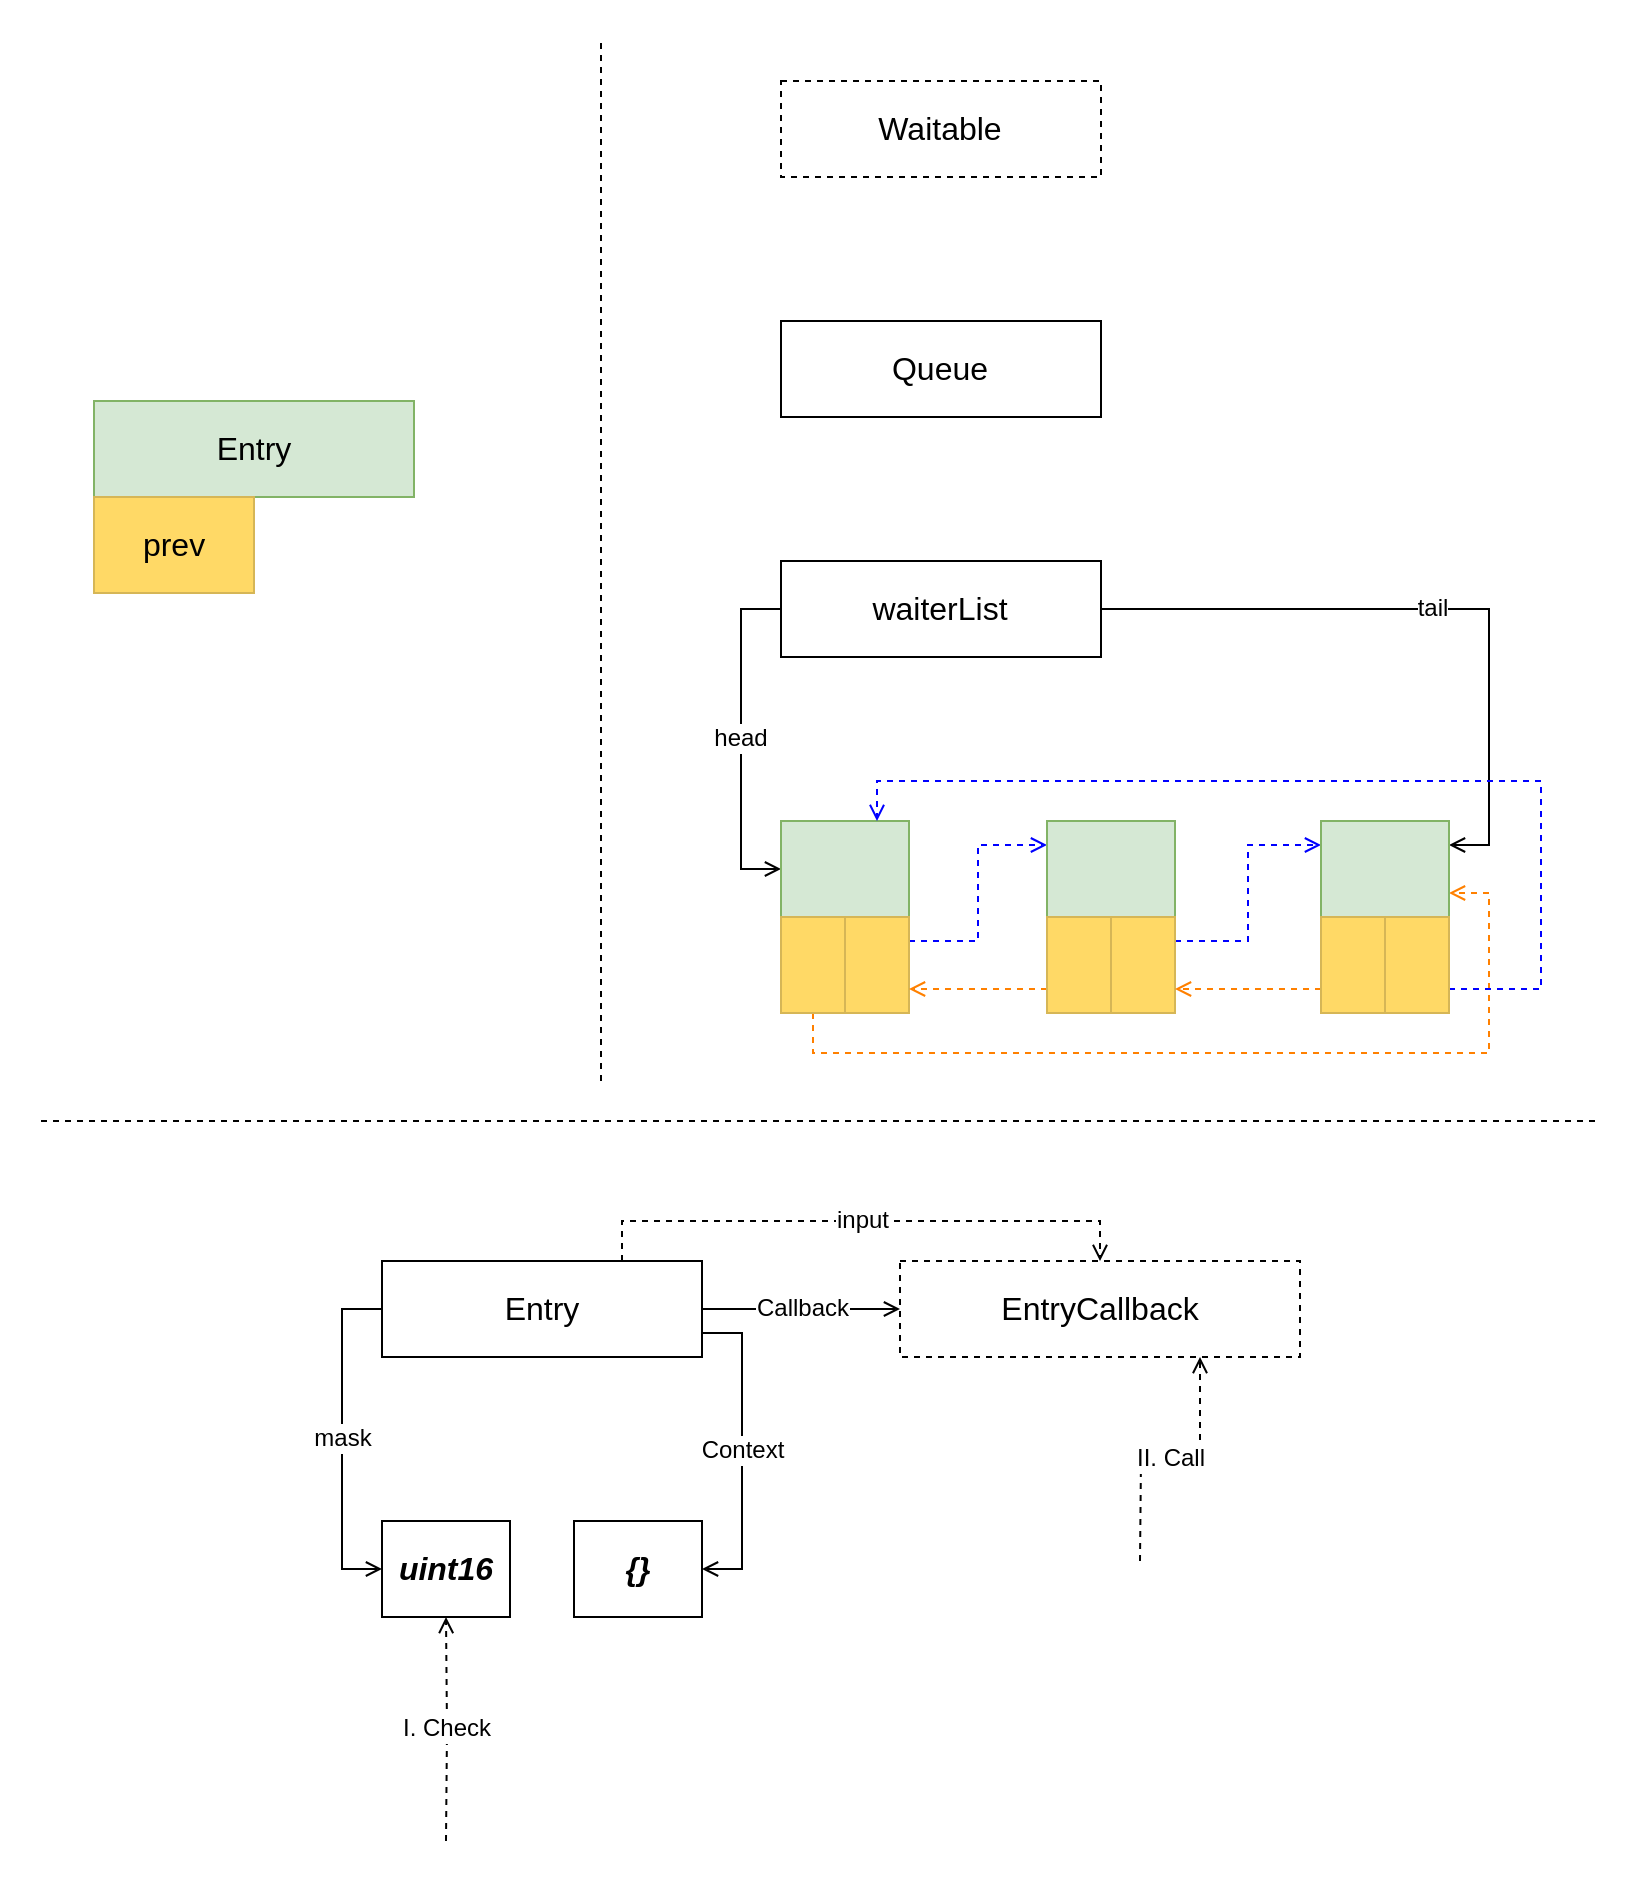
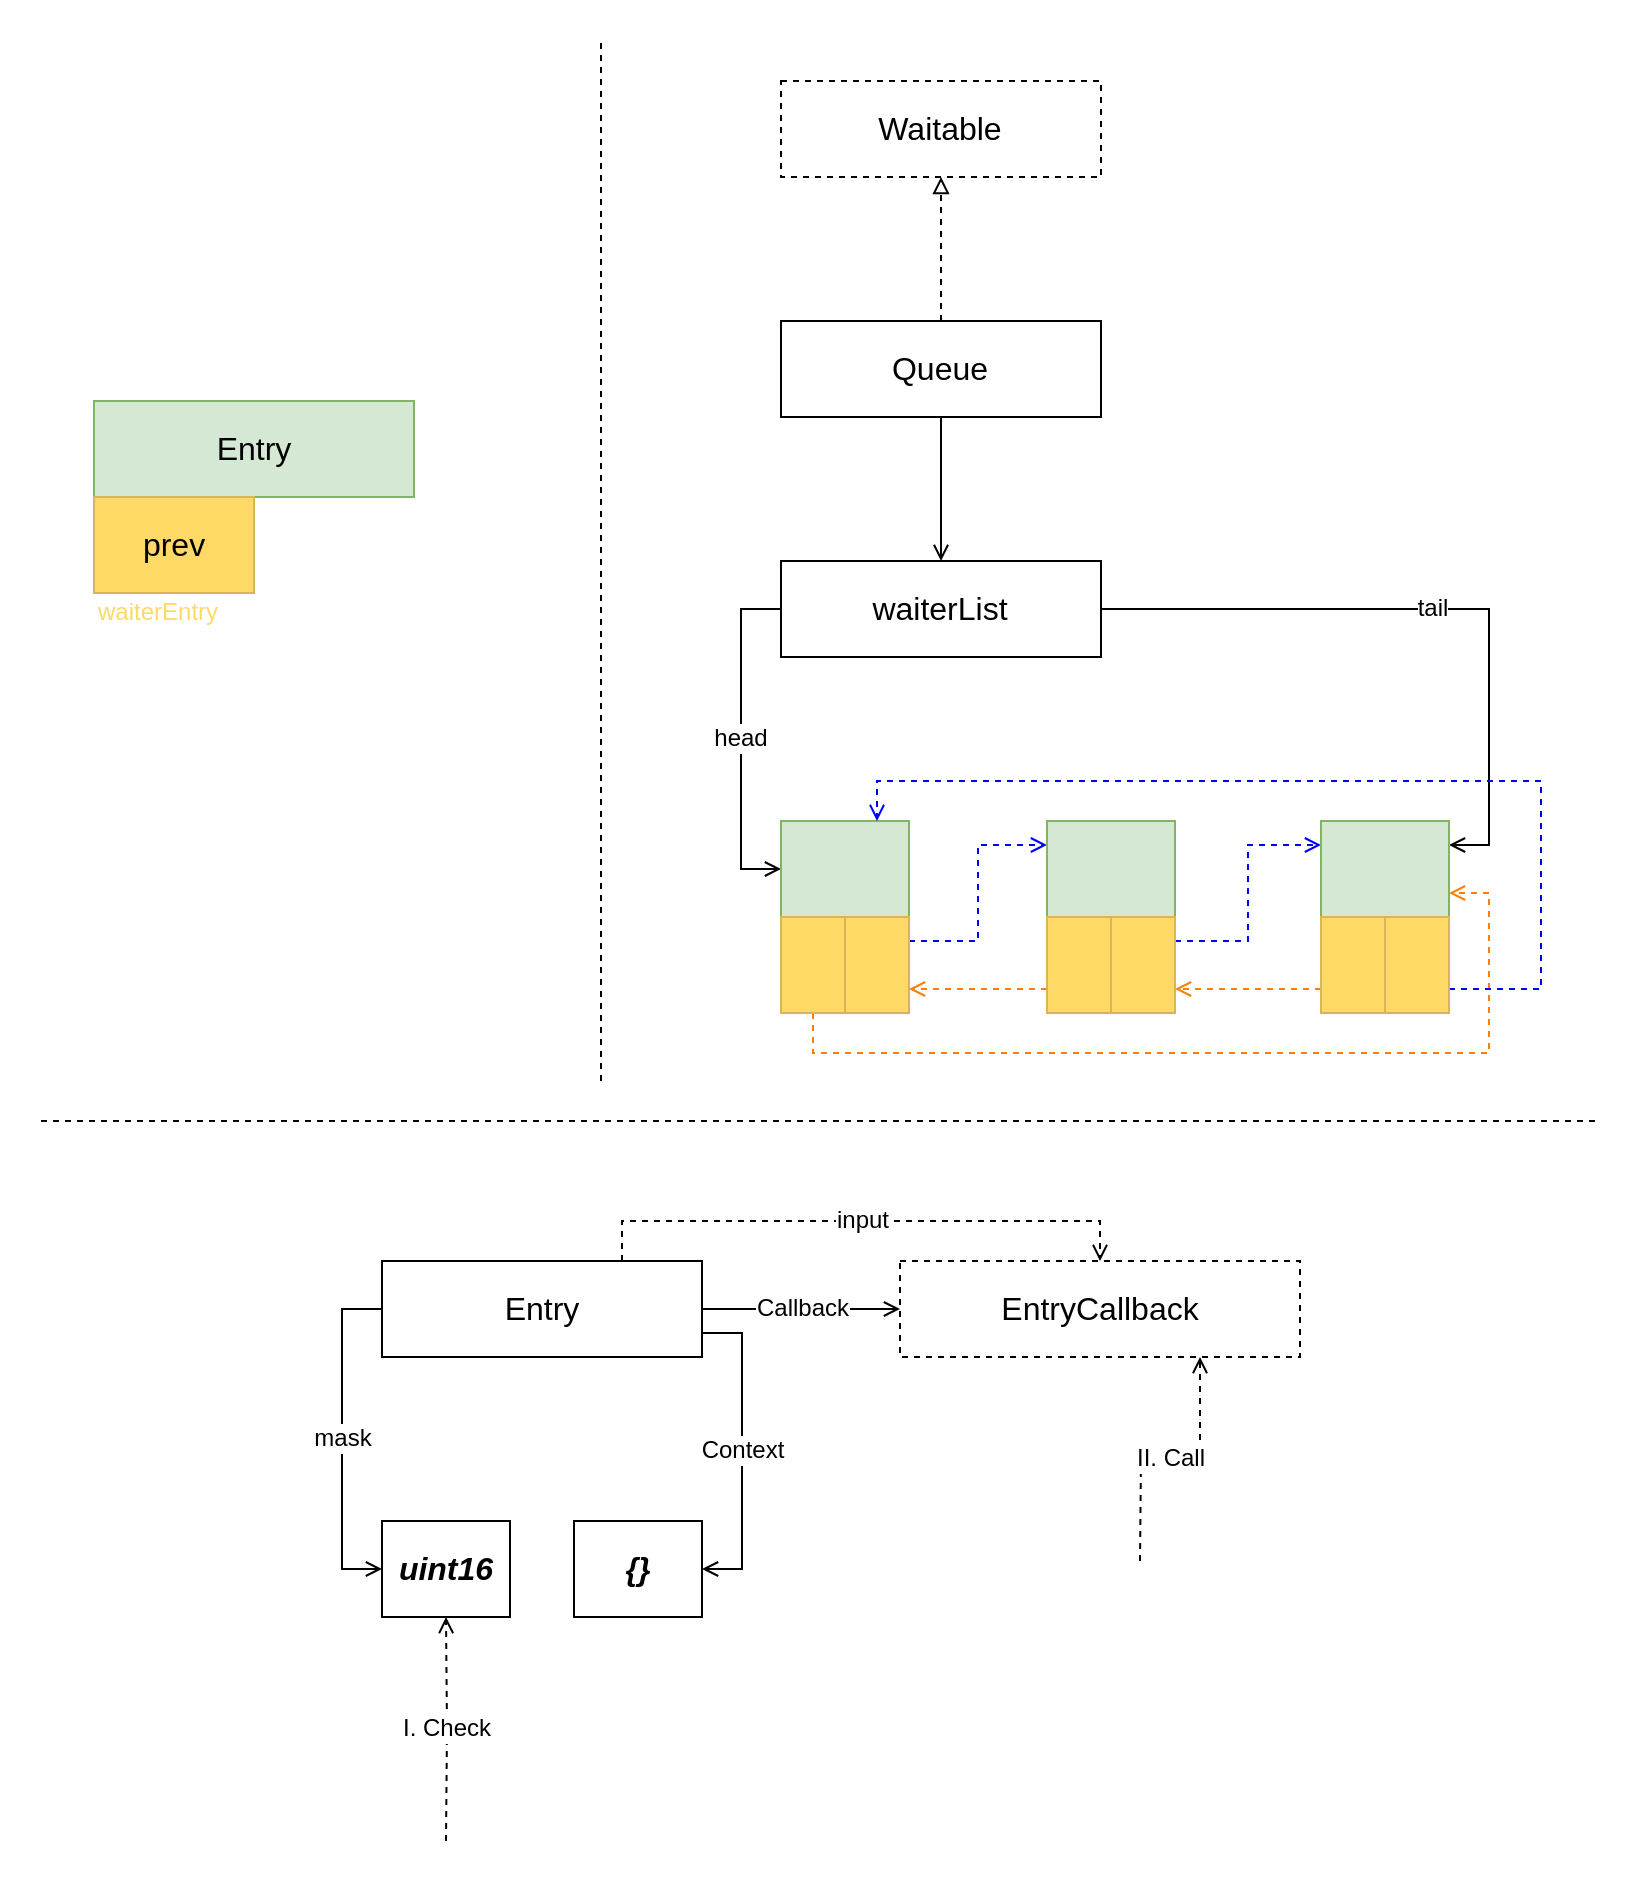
  <mxCell id="0" />
  <mxCell id="1" parent="0" />
+ <mxCell id="2" style="edgeStyle=orthogonalEdgeStyle;rounded=0;orthogonalLoop=1;jettySize=auto;html=1;exitX=0.5;exitY=1;exitDx=0;exitDy=0;entryX=0.5;entryY=0;entryDx=0;entryDy=0;fontSize=12;endArrow=open;endFill=0;" edge="1" parent="1" source="4" target="7"><mxGeometry relative="1" as="geometry" /></mxCell>
+ <mxCell id="3" style="edgeStyle=orthogonalEdgeStyle;rounded=0;orthogonalLoop=1;jettySize=auto;html=1;exitX=0.5;exitY=0;exitDx=0;exitDy=0;entryX=0.5;entryY=1;entryDx=0;entryDy=0;dashed=1;endArrow=block;endFill=0;strokeColor=#000000;fontSize=12;fontColor=#000000;" edge="1" parent="1" source="4" target="36"><mxGeometry relative="1" as="geometry" /></mxCell>
  <mxCell id="4" value="Queue" style="rounded=0;whiteSpace=wrap;html=1;fontSize=16;" vertex="1" parent="1"><mxGeometry x="390" y="160" width="160" height="48" as="geometry" /></mxCell>
  <mxCell id="5" value="head" style="edgeStyle=orthogonalEdgeStyle;rounded=0;orthogonalLoop=1;jettySize=auto;html=1;exitX=0;exitY=0.5;exitDx=0;exitDy=0;entryX=0;entryY=0.5;entryDx=0;entryDy=0;endArrow=open;endFill=0;fontSize=12;fontColor=#000000;" edge="1" parent="1" source="7" target="11"><mxGeometry relative="1" as="geometry" /></mxCell>
  <mxCell id="6" value="tail" style="edgeStyle=orthogonalEdgeStyle;rounded=0;orthogonalLoop=1;jettySize=auto;html=1;exitX=1;exitY=0.5;exitDx=0;exitDy=0;entryX=1;entryY=0.25;entryDx=0;entryDy=0;endArrow=open;endFill=0;fontSize=12;fontColor=#000000;" edge="1" parent="1" source="7" target="21"><mxGeometry relative="1" as="geometry" /></mxCell>
  <mxCell id="7" value="waiterList" style="rounded=0;whiteSpace=wrap;html=1;fontSize=16;" vertex="1" parent="1"><mxGeometry x="390" y="280" width="160" height="48" as="geometry" /></mxCell>
  <mxCell id="8" value="Entry" style="rounded=0;whiteSpace=wrap;html=1;fontSize=16;fillColor=#d5e8d4;strokeColor=#82b366;" vertex="1" parent="1"><mxGeometry x="46.5" y="200" width="160" height="48" as="geometry" /></mxCell>
  <mxCell id="9" value="prev" style="rounded=0;whiteSpace=wrap;html=1;fontSize=16;fillColor=#FFD966;strokeColor=#d6b656;" vertex="1" parent="1"><mxGeometry x="46.5" y="248" width="80" height="48" as="geometry" /></mxCell>
+ <mxCell id="10" value="waiterEntry" style="text;html=1;resizable=0;points=[];autosize=1;align=left;verticalAlign=top;spacingTop=-4;fontSize=12;fontColor=#FFD966;" vertex="1" parent="1"><mxGeometry x="46.5" y="296" width="80" height="20" as="geometry" /></mxCell>
  <mxCell id="11" value="" style="rounded=0;whiteSpace=wrap;html=1;fontSize=16;fillColor=#d5e8d4;strokeColor=#82b366;" vertex="1" parent="1"><mxGeometry x="390" y="410" width="64" height="48" as="geometry" /></mxCell>
  <mxCell id="12" style="edgeStyle=orthogonalEdgeStyle;rounded=0;orthogonalLoop=1;jettySize=auto;html=1;exitX=0.5;exitY=1;exitDx=0;exitDy=0;entryX=1;entryY=0.75;entryDx=0;entryDy=0;dashed=1;endArrow=open;endFill=0;fontSize=12;fontColor=#000000;strokeColor=#FF8000;" edge="1" parent="1" source="13" target="21"><mxGeometry relative="1" as="geometry" /></mxCell>
  <mxCell id="13" value="" style="rounded=0;whiteSpace=wrap;html=1;fontSize=16;fillColor=#FFD966;strokeColor=#d6b656;" vertex="1" parent="1"><mxGeometry x="390" y="458" width="32" height="48" as="geometry" /></mxCell>
  <mxCell id="14" style="edgeStyle=orthogonalEdgeStyle;rounded=0;orthogonalLoop=1;jettySize=auto;html=1;exitX=1;exitY=0.25;exitDx=0;exitDy=0;entryX=0;entryY=0.25;entryDx=0;entryDy=0;endArrow=open;endFill=0;fontSize=12;fontColor=#6600CC;dashed=1;strokeColor=#0000FF;" edge="1" parent="1" source="15" target="16"><mxGeometry relative="1" as="geometry" /></mxCell>
  <mxCell id="15" value="" style="rounded=0;whiteSpace=wrap;html=1;fontSize=16;fillColor=#FFD966;strokeColor=#d6b656;" vertex="1" parent="1"><mxGeometry x="422" y="458" width="32" height="48" as="geometry" /></mxCell>
  <mxCell id="16" value="" style="rounded=0;whiteSpace=wrap;html=1;fontSize=16;fillColor=#d5e8d4;strokeColor=#82b366;" vertex="1" parent="1"><mxGeometry x="523" y="410" width="64" height="48" as="geometry" /></mxCell>
  <mxCell id="17" style="edgeStyle=orthogonalEdgeStyle;rounded=0;orthogonalLoop=1;jettySize=auto;html=1;exitX=0;exitY=0.75;exitDx=0;exitDy=0;entryX=1;entryY=0.75;entryDx=0;entryDy=0;dashed=1;endArrow=open;endFill=0;fontSize=12;fontColor=#000000;strokeColor=#FF8000;" edge="1" parent="1" source="18" target="15"><mxGeometry relative="1" as="geometry" /></mxCell>
  <mxCell id="18" value="" style="rounded=0;whiteSpace=wrap;html=1;fontSize=16;fillColor=#FFD966;strokeColor=#d6b656;" vertex="1" parent="1"><mxGeometry x="523" y="458" width="32" height="48" as="geometry" /></mxCell>
  <mxCell id="19" style="edgeStyle=orthogonalEdgeStyle;rounded=0;orthogonalLoop=1;jettySize=auto;html=1;exitX=1;exitY=0.25;exitDx=0;exitDy=0;entryX=0;entryY=0.25;entryDx=0;entryDy=0;dashed=1;endArrow=open;endFill=0;fontSize=12;fontColor=#6600CC;strokeColor=#0000FF;" edge="1" parent="1" source="20" target="21"><mxGeometry relative="1" as="geometry" /></mxCell>
  <mxCell id="20" value="" style="rounded=0;whiteSpace=wrap;html=1;fontSize=16;fillColor=#FFD966;strokeColor=#d6b656;" vertex="1" parent="1"><mxGeometry x="555" y="458" width="32" height="48" as="geometry" /></mxCell>
  <mxCell id="21" value="" style="rounded=0;whiteSpace=wrap;html=1;fontSize=16;fillColor=#d5e8d4;strokeColor=#82b366;" vertex="1" parent="1"><mxGeometry x="660" y="410" width="64" height="48" as="geometry" /></mxCell>
  <mxCell id="22" style="edgeStyle=orthogonalEdgeStyle;rounded=0;orthogonalLoop=1;jettySize=auto;html=1;exitX=0;exitY=0.75;exitDx=0;exitDy=0;entryX=1;entryY=0.75;entryDx=0;entryDy=0;dashed=1;endArrow=open;endFill=0;fontSize=12;fontColor=#000000;strokeColor=#FF8000;" edge="1" parent="1" source="23" target="20"><mxGeometry relative="1" as="geometry" /></mxCell>
  <mxCell id="23" value="" style="rounded=0;whiteSpace=wrap;html=1;fontSize=16;fillColor=#FFD966;strokeColor=#d6b656;" vertex="1" parent="1"><mxGeometry x="660" y="458" width="32" height="48" as="geometry" /></mxCell>
  <mxCell id="24" style="edgeStyle=orthogonalEdgeStyle;rounded=0;orthogonalLoop=1;jettySize=auto;html=1;exitX=1;exitY=0.75;exitDx=0;exitDy=0;entryX=0.75;entryY=0;entryDx=0;entryDy=0;dashed=1;endArrow=open;endFill=0;fontSize=12;fontColor=#6600CC;strokeColor=#0000FF;" edge="1" parent="1" source="25" target="11"><mxGeometry relative="1" as="geometry"><Array as="points"><mxPoint x="770" y="494" /><mxPoint x="770" y="390" /><mxPoint x="438" y="390" /></Array></mxGeometry></mxCell>
  <mxCell id="25" value="" style="rounded=0;whiteSpace=wrap;html=1;fontSize=16;fillColor=#FFD966;strokeColor=#d6b656;" vertex="1" parent="1"><mxGeometry x="692" y="458" width="32" height="48" as="geometry" /></mxCell>
  <mxCell id="26" value="Callback" style="edgeStyle=orthogonalEdgeStyle;rounded=0;orthogonalLoop=1;jettySize=auto;html=1;exitX=1;exitY=0.5;exitDx=0;exitDy=0;entryX=0;entryY=0.5;entryDx=0;entryDy=0;endArrow=open;endFill=0;strokeColor=#000000;fontSize=12;fontColor=#000000;" edge="1" parent="1" source="30" target="32"><mxGeometry relative="1" as="geometry" /></mxCell>
  <mxCell id="27" value="mask" style="edgeStyle=orthogonalEdgeStyle;rounded=0;orthogonalLoop=1;jettySize=auto;html=1;exitX=0;exitY=0.5;exitDx=0;exitDy=0;entryX=0;entryY=0.5;entryDx=0;entryDy=0;endArrow=open;endFill=0;strokeColor=#000000;fontSize=12;fontColor=#000000;" edge="1" parent="1" source="30" target="34"><mxGeometry relative="1" as="geometry" /></mxCell>
  <mxCell id="28" value="Context" style="edgeStyle=orthogonalEdgeStyle;rounded=0;orthogonalLoop=1;jettySize=auto;html=1;exitX=1;exitY=0.75;exitDx=0;exitDy=0;entryX=1;entryY=0.5;entryDx=0;entryDy=0;endArrow=open;endFill=0;strokeColor=#000000;fontSize=12;fontColor=#000000;" edge="1" parent="1" source="30" target="35"><mxGeometry relative="1" as="geometry" /></mxCell>
  <mxCell id="29" value="input" style="edgeStyle=orthogonalEdgeStyle;rounded=0;orthogonalLoop=1;jettySize=auto;html=1;exitX=0.75;exitY=0;exitDx=0;exitDy=0;entryX=0.5;entryY=0;entryDx=0;entryDy=0;dashed=1;endArrow=open;endFill=0;strokeColor=#000000;fontSize=12;fontColor=#000000;" edge="1" parent="1" source="30" target="32"><mxGeometry relative="1" as="geometry" /></mxCell>
  <mxCell id="30" value="Entry" style="rounded=0;whiteSpace=wrap;html=1;fontSize=16;" vertex="1" parent="1"><mxGeometry x="190.5" y="630" width="160" height="48" as="geometry" /></mxCell>
  <mxCell id="31" value="II. Call" style="edgeStyle=orthogonalEdgeStyle;rounded=0;orthogonalLoop=1;jettySize=auto;html=1;endArrow=open;endFill=0;strokeColor=#000000;fontSize=12;fontColor=#000000;entryX=0.75;entryY=1;entryDx=0;entryDy=0;dashed=1;" edge="1" parent="1" target="32"><mxGeometry relative="1" as="geometry"><mxPoint x="569.5" y="780" as="targetPoint" /><mxPoint x="569.5" y="780" as="sourcePoint" /></mxGeometry></mxCell>
  <mxCell id="32" value="EntryCallback" style="rounded=0;whiteSpace=wrap;html=1;fontSize=16;dashed=1;" vertex="1" parent="1"><mxGeometry x="449.5" y="630" width="200" height="48" as="geometry" /></mxCell>
  <mxCell id="33" value="I. Check" style="edgeStyle=orthogonalEdgeStyle;rounded=0;orthogonalLoop=1;jettySize=auto;html=1;endArrow=open;endFill=0;strokeColor=#000000;fontSize=12;fontColor=#000000;entryX=0.5;entryY=1;entryDx=0;entryDy=0;dashed=1;" edge="1" parent="1" target="34"><mxGeometry relative="1" as="geometry"><mxPoint x="222.5" y="900" as="targetPoint" /><mxPoint x="222.5" y="920" as="sourcePoint" /></mxGeometry></mxCell>
  <mxCell id="34" value="uint16" style="rounded=0;whiteSpace=wrap;html=1;fontSize=16;fontStyle=3" vertex="1" parent="1"><mxGeometry x="190.5" y="760" width="64" height="48" as="geometry" /></mxCell>
  <mxCell id="35" value="{}" style="rounded=0;whiteSpace=wrap;html=1;fontSize=16;fontStyle=3" vertex="1" parent="1"><mxGeometry x="286.5" y="760" width="64" height="48" as="geometry" /></mxCell>
  <mxCell id="36" value="Waitable" style="rounded=0;whiteSpace=wrap;html=1;fontSize=16;dashed=1;" vertex="1" parent="1"><mxGeometry x="390" y="40" width="160" height="48" as="geometry" /></mxCell>
  <mxCell id="37" value="" style="endArrow=none;dashed=1;html=1;strokeColor=#000000;fontSize=12;fontColor=#000000;" edge="1" parent="1"><mxGeometry width="50" height="50" relative="1" as="geometry"><mxPoint x="20" y="560" as="sourcePoint" /><mxPoint x="800" y="560" as="targetPoint" /></mxGeometry></mxCell>
  <mxCell id="38" value="" style="endArrow=none;dashed=1;html=1;strokeColor=#000000;fontSize=12;fontColor=#000000;" edge="1" parent="1"><mxGeometry width="50" height="50" relative="1" as="geometry"><mxPoint x="300" y="540" as="sourcePoint" /><mxPoint x="300" y="20" as="targetPoint" /></mxGeometry></mxCell>
